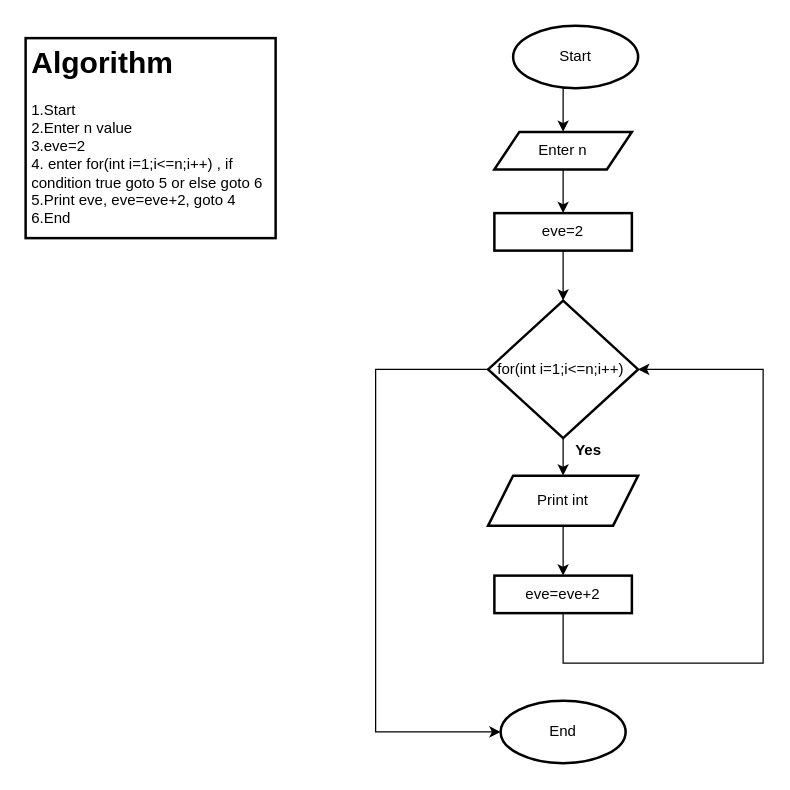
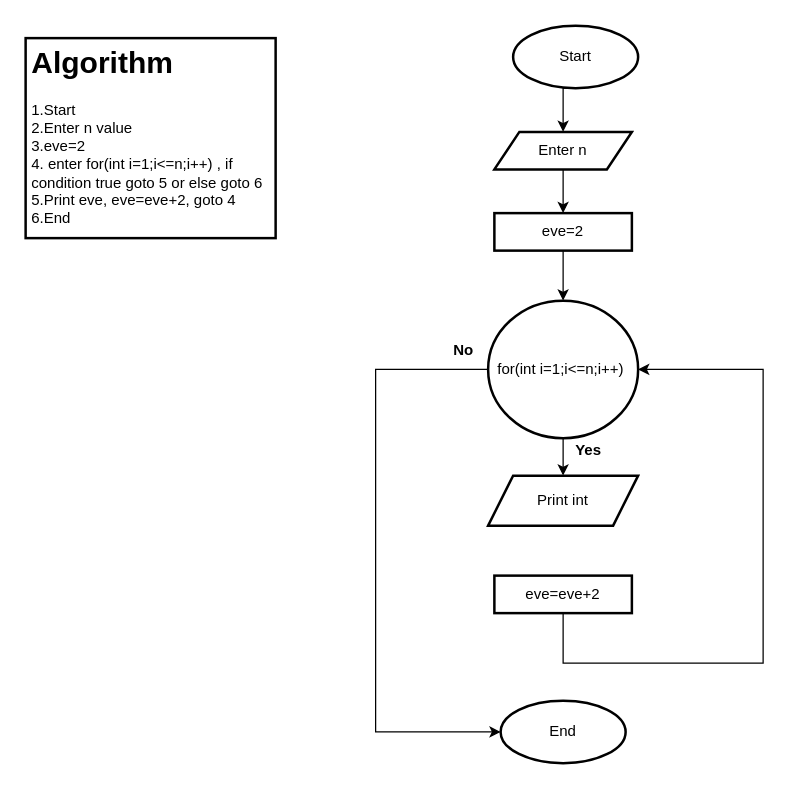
  <mxCell id="0" />
  <mxCell id="1" parent="0" />
  <mxCell id="2" value="&lt;h1&gt;Algorithm&lt;/h1&gt;&lt;div&gt;1.Start&amp;nbsp;&lt;/div&gt;&lt;div&gt;2.Enter n value&lt;/div&gt;&lt;div&gt;3.eve=2&lt;/div&gt;&lt;div&gt;4. enter for(int i=1;i&amp;lt;=n;i++) , if condition true goto 5 or else goto 6&lt;/div&gt;&lt;div&gt;5.Print eve, eve=eve+2, goto 4&lt;/div&gt;&lt;div&gt;6.End&lt;/div&gt;&lt;div&gt;&lt;br&gt;&lt;/div&gt;&lt;p&gt;&lt;br&gt;&lt;/p&gt;" style="text;html=1;fillColor=none;spacing=5;spacingTop=-20;whiteSpace=wrap;overflow=hidden;rounded=0;strokeColor=#000000;strokeWidth=2;" vertex="1" parent="1"><mxGeometry x="20" y="30" width="200" height="160" as="geometry" /></mxCell>
  <mxCell id="3" style="edgeStyle=orthogonalEdgeStyle;rounded=0;orthogonalLoop=1;jettySize=auto;html=1;exitX=0.5;exitY=1;exitDx=0;exitDy=0;entryX=0.5;entryY=0;entryDx=0;entryDy=0;" edge="1" parent="1" source="4" target="7"><mxGeometry relative="1" as="geometry" /></mxCell>
  <mxCell id="4" value="Start" style="ellipse;whiteSpace=wrap;html=1;strokeColor=#000000;strokeWidth=2;" vertex="1" parent="1"><mxGeometry x="410" y="20" width="100" height="50" as="geometry" /></mxCell>
  <mxCell id="5" value="End" style="ellipse;whiteSpace=wrap;html=1;strokeColor=#000000;strokeWidth=2;" vertex="1" parent="1"><mxGeometry x="400" y="560" width="100" height="50" as="geometry" /></mxCell>
  <mxCell id="6" style="edgeStyle=orthogonalEdgeStyle;rounded=0;orthogonalLoop=1;jettySize=auto;html=1;exitX=0.5;exitY=1;exitDx=0;exitDy=0;entryX=0.5;entryY=0;entryDx=0;entryDy=0;" edge="1" parent="1" source="7" target="9"><mxGeometry relative="1" as="geometry" /></mxCell>
  <mxCell id="7" value="Enter n" style="shape=parallelogram;perimeter=parallelogramPerimeter;whiteSpace=wrap;html=1;fixedSize=1;strokeColor=#000000;strokeWidth=2;" vertex="1" parent="1"><mxGeometry x="395" y="105" width="110" height="30" as="geometry" /></mxCell>
  <mxCell id="8" style="edgeStyle=orthogonalEdgeStyle;rounded=0;orthogonalLoop=1;jettySize=auto;html=1;exitX=0.5;exitY=1;exitDx=0;exitDy=0;entryX=0.5;entryY=0;entryDx=0;entryDy=0;" edge="1" parent="1" source="9" target="12"><mxGeometry relative="1" as="geometry" /></mxCell>
  <mxCell id="9" value="eve=2" style="rounded=0;whiteSpace=wrap;html=1;strokeColor=#000000;strokeWidth=2;" vertex="1" parent="1"><mxGeometry x="395" y="170" width="110" height="30" as="geometry" /></mxCell>
  <mxCell id="10" style="edgeStyle=orthogonalEdgeStyle;rounded=0;orthogonalLoop=1;jettySize=auto;html=1;exitX=0.5;exitY=1;exitDx=0;exitDy=0;entryX=0.5;entryY=0;entryDx=0;entryDy=0;" edge="1" parent="1" source="12" target="14"><mxGeometry relative="1" as="geometry" /></mxCell>
  <mxCell id="11" style="edgeStyle=orthogonalEdgeStyle;rounded=0;orthogonalLoop=1;jettySize=auto;html=1;exitX=0;exitY=0.5;exitDx=0;exitDy=0;entryX=0;entryY=0.5;entryDx=0;entryDy=0;" edge="1" parent="1" source="12" target="5"><mxGeometry relative="1" as="geometry"><mxPoint x="280" y="460" as="targetPoint" /><Array as="points"><mxPoint x="300" y="295" /><mxPoint x="300" y="585" /></Array></mxGeometry></mxCell>
- <mxCell id="12" value="&lt;span style=&quot;text-align: left&quot;&gt;for(int i=1;i&amp;lt;=n;i++)&amp;nbsp;&lt;/span&gt;" style="rhombus;whiteSpace=wrap;html=1;strokeColor=#000000;strokeWidth=2;" vertex="1" parent="1"><mxGeometry x="390" y="240" width="120" height="110" as="geometry" /></mxCell>
- <mxCell id="13" value="" style="edgeStyle=orthogonalEdgeStyle;rounded=0;orthogonalLoop=1;jettySize=auto;html=1;" edge="1" parent="1" source="14" target="16"><mxGeometry relative="1" as="geometry" /></mxCell>
+ <mxCell id="12" value="&lt;span style=&quot;text-align: left&quot;&gt;for(int i=1;i&amp;lt;=n;i++)&amp;nbsp;&lt;/span&gt;" style="ellipse;whiteSpace=wrap;html=1;strokeColor=#000000;strokeWidth=2;" vertex="1" parent="1"><mxGeometry x="390" y="240" width="120" height="110" as="geometry" /></mxCell>
  <mxCell id="14" value="Print int" style="shape=parallelogram;perimeter=parallelogramPerimeter;whiteSpace=wrap;html=1;fixedSize=1;strokeColor=#000000;strokeWidth=2;" vertex="1" parent="1"><mxGeometry x="390" y="380" width="120" height="40" as="geometry" /></mxCell>
  <mxCell id="15" style="edgeStyle=orthogonalEdgeStyle;rounded=0;orthogonalLoop=1;jettySize=auto;html=1;exitX=0.5;exitY=1;exitDx=0;exitDy=0;entryX=1;entryY=0.5;entryDx=0;entryDy=0;" edge="1" parent="1" source="16" target="12"><mxGeometry relative="1" as="geometry"><Array as="points"><mxPoint x="450" y="530" /><mxPoint x="610" y="530" /><mxPoint x="610" y="295" /></Array></mxGeometry></mxCell>
  <mxCell id="16" value="eve=eve+2" style="rounded=0;whiteSpace=wrap;html=1;strokeColor=#000000;strokeWidth=2;" vertex="1" parent="1"><mxGeometry x="395" y="460" width="110" height="30" as="geometry" /></mxCell>
  <mxCell id="17" value="&lt;b&gt;Yes&lt;/b&gt;" style="text;html=1;align=center;verticalAlign=middle;resizable=0;points=[];autosize=1;" vertex="1" parent="1"><mxGeometry x="450" y="350" width="40" height="20" as="geometry" /></mxCell>
+ <mxCell id="18" value="&lt;b&gt;No&lt;/b&gt;" style="text;html=1;align=center;verticalAlign=middle;resizable=0;points=[];autosize=1;" vertex="1" parent="1"><mxGeometry x="355" y="270" width="30" height="20" as="geometry" /></mxCell>
